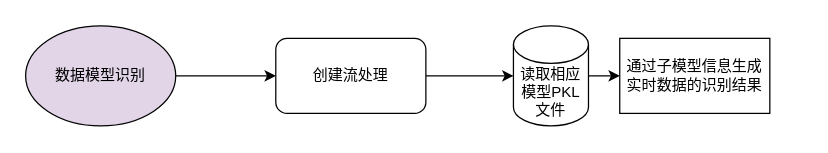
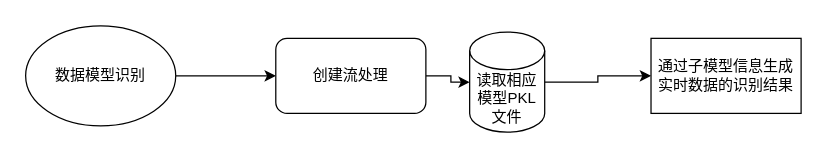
  <mxCell id="0" />
  <mxCell id="1" parent="0" />
  <mxCell id="2" value="" style="edgeStyle=orthogonalEdgeStyle;rounded=0;orthogonalLoop=1;jettySize=auto;html=1;" edge="1" parent="1" source="3" target="5"><mxGeometry relative="1" as="geometry" /></mxCell>
- <mxCell id="3" value="数据模型识别" style="ellipse;whiteSpace=wrap;html=1;fillColor=#e1d5e7;" vertex="1" parent="1"><mxGeometry x="20" y="20" width="120" height="80" as="geometry" /></mxCell>
+ <mxCell id="3" value="数据模型识别" style="ellipse;whiteSpace=wrap;html=1;" vertex="1" parent="1"><mxGeometry x="20" y="20" width="120" height="80" as="geometry" /></mxCell>
  <mxCell id="4" value="" style="edgeStyle=orthogonalEdgeStyle;rounded=0;orthogonalLoop=1;jettySize=auto;html=1;" edge="1" parent="1" source="5" target="7"><mxGeometry relative="1" as="geometry" /></mxCell>
  <mxCell id="5" value="创建流处理" style="whiteSpace=wrap;html=1;rounded=1;" vertex="1" parent="1"><mxGeometry x="220" y="30" width="120" height="60" as="geometry" /></mxCell>
  <mxCell id="6" value="" style="edgeStyle=orthogonalEdgeStyle;rounded=0;orthogonalLoop=1;jettySize=auto;html=1;" edge="1" parent="1" source="7" target="8"><mxGeometry relative="1" as="geometry" /></mxCell>
- <mxCell id="7" value="读取相应模型PKL文件" style="shape=cylinder3;whiteSpace=wrap;html=1;boundedLbl=1;backgroundOutline=1;size=15;" vertex="1" parent="1"><mxGeometry x="410" y="20" width="60" height="80" as="geometry" /></mxCell>
- <mxCell id="8" value="通过子模型信息生成实时数据的识别结果" style="whiteSpace=wrap;html=1;" vertex="1" parent="1"><mxGeometry x="495" y="30" width="120" height="60" as="geometry" /></mxCell>
+ <mxCell id="7" value="读取相应模型PKL文件" style="shape=cylinder3;whiteSpace=wrap;html=1;boundedLbl=1;backgroundOutline=1;size=15;" vertex="1" parent="1"><mxGeometry x="375" y="25" width="60" height="80" as="geometry" /></mxCell>
+ <mxCell id="8" value="通过子模型信息生成实时数据的识别结果" style="whiteSpace=wrap;html=1;" vertex="1" parent="1"><mxGeometry x="520" y="30" width="120" height="60" as="geometry" /></mxCell>
